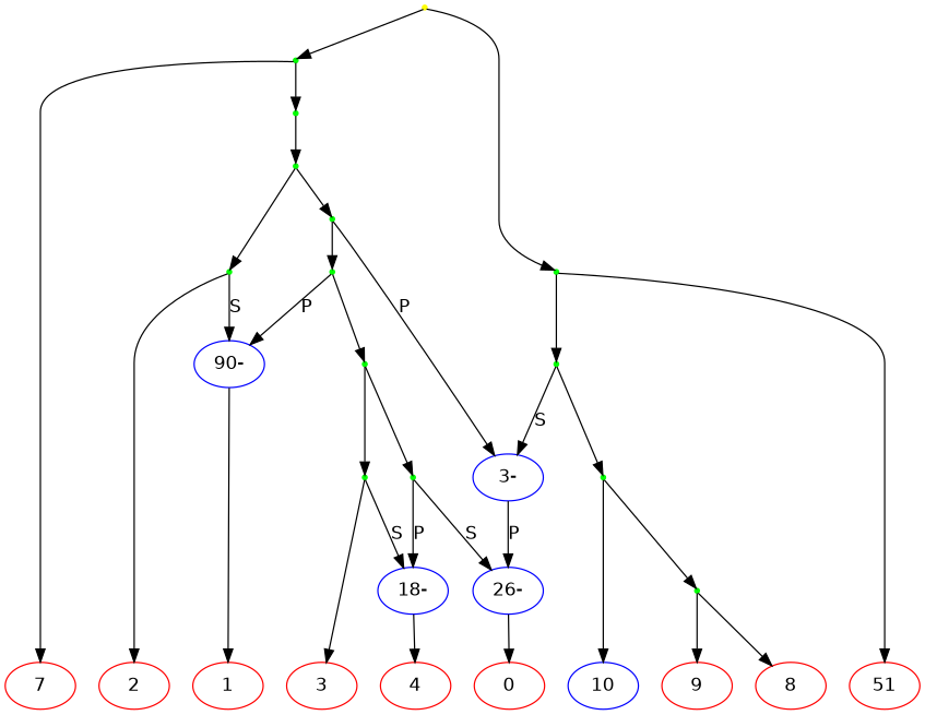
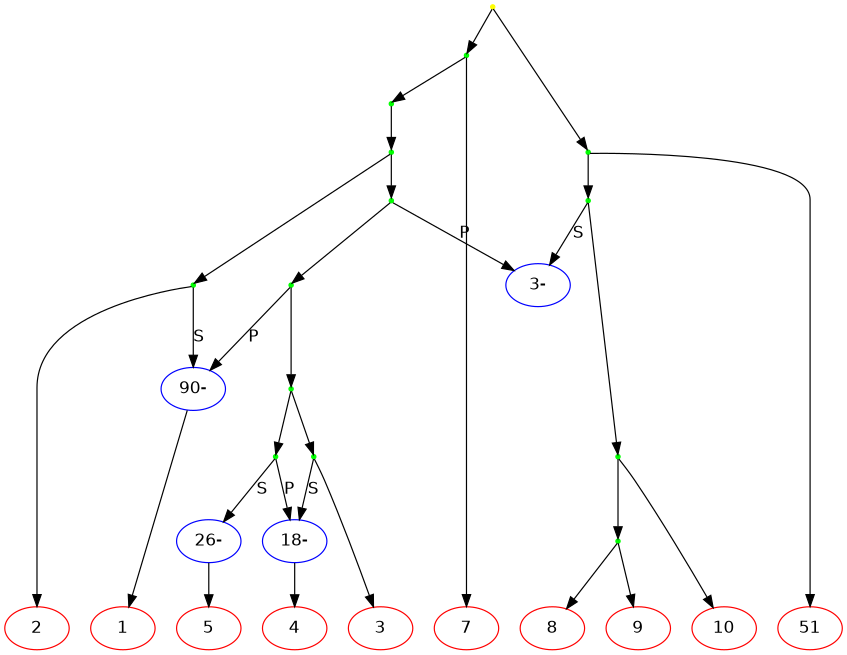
  digraph {
    fontname="DejaVu Sans"
    node [color=green fontname="DejaVu Sans"]
    edge [fontname="DejaVu Sans"]
    n1 [color=red label=1]
    n2 [color=red label=2]
    n3 [color=red label=3]
    n4 [color=red label=4]
-   n5 [color=red label=0]
+   n5 [color=red label=5]
    n6 [color=red label=7]
    n7 [color=red label=8]
    n8 [color=red label=9]
-   n9 [color=blue label=10]
+   n9 [color=red label=10]
    n10 [color=red label=51]
    n11 [color=blue label="90-"]
    16 [shape=point]
    14 [shape=point]
    n14 [color=blue label="18-"]
    n15 [color=blue label="26-"]
    25 [shape=point]
    23 [shape=point]
    22 [shape=point]
    27 [shape=point]
    11 [shape=point]
    12 [shape=point]
    26 [shape=point]
    24 [shape=point]
    n24 [color=blue label="3-"]
    18 [shape=point]
    19 [shape=point]
    20 [shape=point]
    28 [color=yellow shape=point]
    subgraph sub_1 {
      rank=same
      n1
      n2
      n3
      n4
      n5
      n6
      n7
      n8
      n9
      n10
    }
    n11 -> n1
    16 -> n2
    16 -> n11 [label=S]
    14 -> n3
    14 -> n14 [label=S]
    n14 -> n4
    n15 -> n5
    25 -> 23
    23 -> 16
    23 -> 22
    22 -> n24 [label=P]
    22 -> 20
    27 -> n6
    27 -> 25
    11 -> n7
    11 -> n8
    12 -> n9
    12 -> 11
    26 -> n10
    26 -> 24
    24 -> 12
    24 -> n24 [label=S]
-   n24 -> n15 [label=P]
    18 -> n14 [label=P]
    18 -> n15 [label=S]
    19 -> 14
    19 -> 18
    20 -> n11 [label=P]
    20 -> 19
    28 -> 27
    28 -> 26
  }
